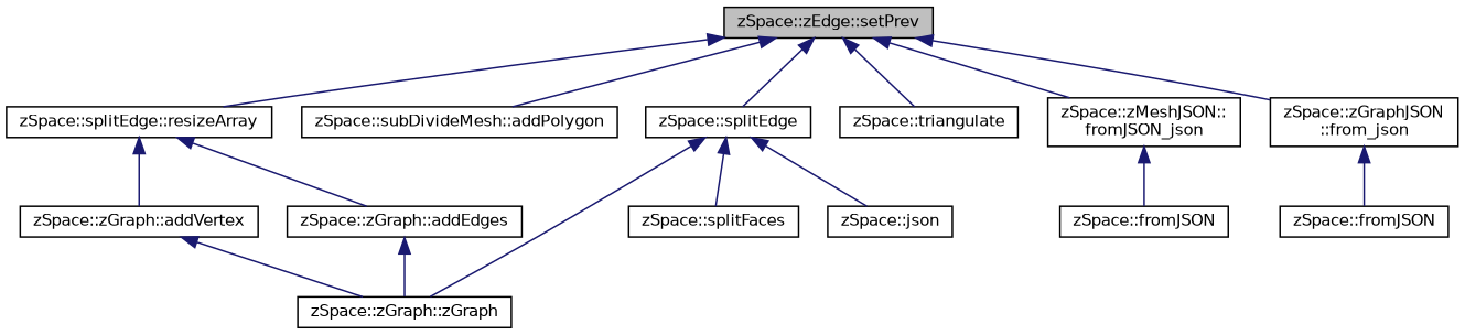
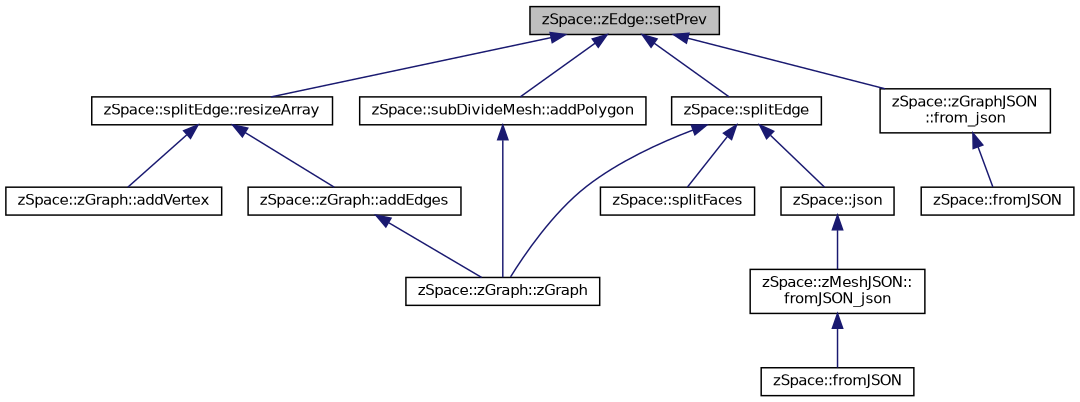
  digraph {
    rankdir=TB
    node [color=black fillcolor=white fontname=Helvetica fontsize=10 shape=record style=filled]
    edge [color=midnightblue dir=back fontname=Helvetica fontsize=10 labelfontname=Helvetica labelfontsize=10 style=solid]
    n1 [fillcolor=grey75 fontcolor=black height=0.2 label="zSpace::zEdge::setPrev" width=0.4]
    n2 [height=0.2 label="zSpace::splitEdge::resizeArray" width=0.4]
    n3 [height=0.2 label="zSpace::subDivideMesh::addPolygon" width=0.4]
    n4 [height=0.2 label="zSpace::splitEdge" width=0.4]
-   n5 [height=0.2 label="zSpace::triangulate" width=0.4]
    n6 [height=0.2 label="zSpace::zMeshJSON::\lfromJSON_json" width=0.4]
    n7 [height=0.2 label="zSpace::zGraphJSON\l::from_json" width=0.4]
    n8 [height=0.2 label="zSpace::zGraph::zGraph" width=0.4]
    n9 [height=0.2 label="zSpace::zGraph::addVertex" width=0.4]
    n10 [height=0.2 label="zSpace::zGraph::addEdges" width=0.4]
    n11 [height=0.2 label="zSpace::splitFaces" width=0.4]
    n12 [height=0.2 label="zSpace::json" width=0.4]
    n13 [height=0.2 label="zSpace::fromJSON" width=0.4]
    n14 [height=0.2 label="zSpace::fromJSON" width=0.4]
    n1 -> n2
    n1 -> n3
    n1 -> n4
-   n1 -> n5
-   n1 -> n6
+   n12 -> n6
    n1 -> n7
    n2 -> n9
    n2 -> n10
    n4 -> n8
    n4 -> n11
    n4 -> n12
    n6 -> n13
    n7 -> n14
-   n9 -> n8
+   n3 -> n8
    n10 -> n8
  }
